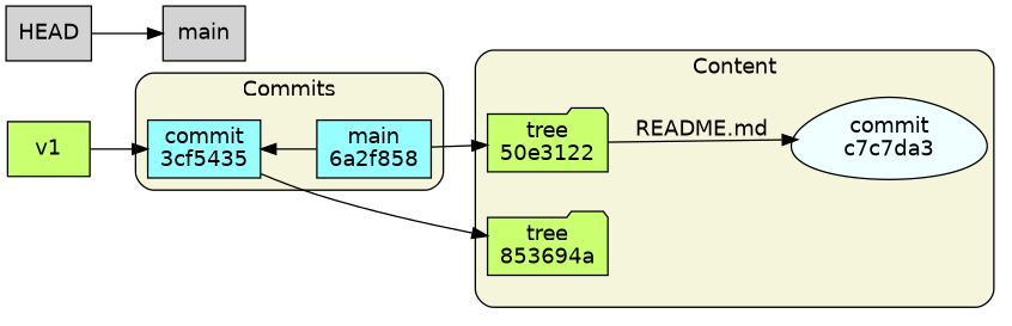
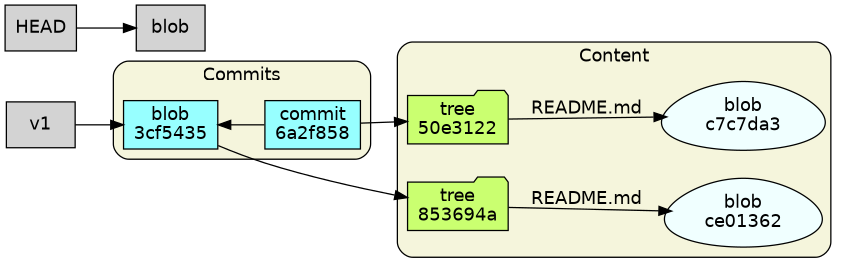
  digraph {
    fontname="DejaVu Sans"
    nodesep=.3
    rankdir=LR
    ranksep=.5
    node [fontname="DejaVu Sans" shape=rect style=filled]
    edge [fontname="DejaVu Sans"]
    n1 [fillcolor=darkolivegreen1 label="tree\n50e3122" shape=folder]
-   n2 [fillcolor=azure label="commit\nc7c7da3" shape=egg]
+   n2 [fillcolor=azure label="blob\nc7c7da3" shape=egg]
    n3 [fillcolor=darkolivegreen1 label="tree\n853694a" shape=folder]
-   n5 [fillcolor=darkslategray1 label="commit\n3cf5435"]
-   n6 [fillcolor=darkslategray1 label="main\n6a2f858"]
+   n4 [fillcolor=azure label="blob\nce01362" shape=egg]
+   n5 [fillcolor=darkslategray1 label="blob\n3cf5435"]
+   n6 [fillcolor=darkslategray1 label="commit\n6a2f858"]
    HEAD
-   main
-   v1 [fillcolor=darkolivegreen1]
+   main [label=blob]
+   v1
    subgraph cluster_1 {
      bgcolor=beige
      label=Content
      style=rounded
      n1
      n2
      n3
+     n4
    }
    subgraph cluster_2 {
      bgcolor=beige
      label=Commits
      style=rounded
      n5
      n6
    }
    n1 -> n2 [label="README.md"]
+   n3 -> n4 [label="README.md"]
    n5 -> n3
    n5 -> n6 [dir=back]
    n6 -> n1
    HEAD -> main
    v1 -> n5
  }
